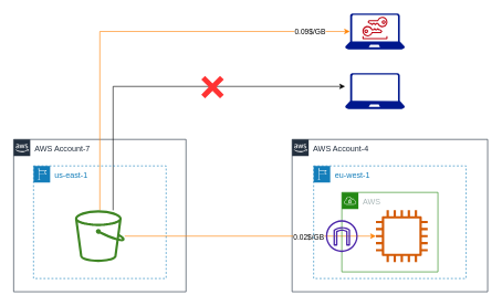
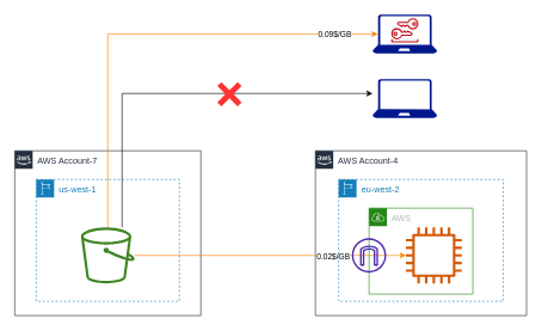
  <mxCell id="0" />
  <mxCell id="1" parent="0" />
  <mxCell id="2" value="AWS Account-4" style="points=[[0,0],[0.25,0],[0.5,0],[0.75,0],[1,0],[1,0.25],[1,0.5],[1,0.75],[1,1],[0.75,1],[0.5,1],[0.25,1],[0,1],[0,0.75],[0,0.5],[0,0.25]];outlineConnect=0;gradientColor=none;html=1;whiteSpace=wrap;fontSize=12;fontStyle=0;container=0;pointerEvents=0;collapsible=0;recursiveResize=0;shape=mxgraph.aws4.group;grIcon=mxgraph.aws4.group_aws_cloud_alt;strokeColor=#232F3E;fillColor=none;verticalAlign=top;align=left;spacingLeft=30;fontColor=#232F3E;dashed=0;" parent="1" vertex="1"><mxGeometry x="440" y="210" width="295" height="230" as="geometry" /></mxCell>
  <mxCell id="3" value="AWS Account-7" style="points=[[0,0],[0.25,0],[0.5,0],[0.75,0],[1,0],[1,0.25],[1,0.5],[1,0.75],[1,1],[0.75,1],[0.5,1],[0.25,1],[0,1],[0,0.75],[0,0.5],[0,0.25]];outlineConnect=0;gradientColor=none;html=1;whiteSpace=wrap;fontSize=12;fontStyle=0;container=0;pointerEvents=0;collapsible=0;recursiveResize=0;shape=mxgraph.aws4.group;grIcon=mxgraph.aws4.group_aws_cloud_alt;strokeColor=#232F3E;fillColor=none;verticalAlign=top;align=left;spacingLeft=30;fontColor=#232F3E;dashed=0;" parent="1" vertex="1"><mxGeometry x="20" y="210" width="260" height="230" as="geometry" /></mxCell>
  <mxCell id="4" value="" style="sketch=0;aspect=fixed;pointerEvents=1;shadow=0;dashed=0;html=1;strokeColor=none;labelPosition=center;verticalLabelPosition=bottom;verticalAlign=top;align=center;fillColor=#00188D;shape=mxgraph.azure.laptop" parent="1" vertex="1"><mxGeometry x="520" y="20" width="90" height="54" as="geometry" /></mxCell>
  <mxCell id="5" value="" style="sketch=0;outlineConnect=0;fontColor=#232F3E;gradientColor=none;fillColor=#BF0816;strokeColor=none;dashed=0;verticalLabelPosition=bottom;verticalAlign=top;align=center;html=1;fontSize=12;fontStyle=0;aspect=fixed;pointerEvents=1;shape=mxgraph.aws4.long_term_security_credential;" parent="1" vertex="1"><mxGeometry x="546" y="25" width="38" height="33.61" as="geometry" /></mxCell>
  <mxCell id="6" style="edgeStyle=orthogonalEdgeStyle;rounded=0;orthogonalLoop=1;jettySize=auto;html=1;strokeColor=#FF8000;" parent="1" source="16" target="17" edge="1"><mxGeometry relative="1" as="geometry" /></mxCell>
  <mxCell id="7" value="0.02$/GB" style="edgeLabel;html=1;align=center;verticalAlign=middle;resizable=0;points=[];" parent="6" vertex="1" connectable="0"><mxGeometry x="0.802" y="-1" relative="1" as="geometry"><mxPoint x="-64" as="offset" /></mxGeometry></mxCell>
  <mxCell id="8" style="edgeStyle=orthogonalEdgeStyle;rounded=0;orthogonalLoop=1;jettySize=auto;html=1;entryX=0.08;entryY=0.5;entryDx=0;entryDy=0;entryPerimeter=0;strokeColor=#FF8000;" parent="1" source="16" target="4" edge="1"><mxGeometry relative="1" as="geometry"><Array as="points"><mxPoint x="150" y="47" /></Array></mxGeometry></mxCell>
  <mxCell id="9" value="0.09$/GB" style="edgeLabel;html=1;align=center;verticalAlign=middle;resizable=0;points=[];" parent="8" vertex="1" connectable="0"><mxGeometry x="0.811" relative="1" as="geometry"><mxPoint as="offset" /></mxGeometry></mxCell>
  <mxCell id="10" value="" style="sketch=0;aspect=fixed;pointerEvents=1;shadow=0;dashed=0;html=1;strokeColor=none;labelPosition=center;verticalLabelPosition=bottom;verticalAlign=top;align=center;fillColor=#00188D;shape=mxgraph.azure.laptop" parent="1" vertex="1"><mxGeometry x="520" y="110" width="90" height="54" as="geometry" /></mxCell>
  <mxCell id="11" style="edgeStyle=orthogonalEdgeStyle;rounded=0;orthogonalLoop=1;jettySize=auto;html=1;entryX=0;entryY=0.37;entryDx=0;entryDy=0;entryPerimeter=0;" parent="1" source="16" target="10" edge="1"><mxGeometry relative="1" as="geometry"><Array as="points"><mxPoint x="170" y="130" /></Array></mxGeometry></mxCell>
  <mxCell id="12" value="" style="shape=cross;whiteSpace=wrap;html=1;rotation=45;aspect=fixed;fillColor=#FF3333;strokeColor=none;" parent="1" vertex="1"><mxGeometry x="300" y="111" width="40" height="40" as="geometry" /></mxCell>
- <mxCell id="13" value="us-east-1" style="points=[[0,0],[0.25,0],[0.5,0],[0.75,0],[1,0],[1,0.25],[1,0.5],[1,0.75],[1,1],[0.75,1],[0.5,1],[0.25,1],[0,1],[0,0.75],[0,0.5],[0,0.25]];outlineConnect=0;gradientColor=none;html=1;whiteSpace=wrap;fontSize=12;fontStyle=0;container=0;pointerEvents=0;collapsible=0;recursiveResize=0;shape=mxgraph.aws4.group;grIcon=mxgraph.aws4.group_region;strokeColor=#147EBA;fillColor=none;verticalAlign=top;align=left;spacingLeft=30;fontColor=#147EBA;dashed=1;" parent="1" vertex="1"><mxGeometry x="50" y="250" width="200" height="170" as="geometry" /></mxCell>
- <mxCell id="14" value="eu-west-1" style="points=[[0,0],[0.25,0],[0.5,0],[0.75,0],[1,0],[1,0.25],[1,0.5],[1,0.75],[1,1],[0.75,1],[0.5,1],[0.25,1],[0,1],[0,0.75],[0,0.5],[0,0.25]];outlineConnect=0;gradientColor=none;html=1;whiteSpace=wrap;fontSize=12;fontStyle=0;container=0;pointerEvents=0;collapsible=0;recursiveResize=0;shape=mxgraph.aws4.group;grIcon=mxgraph.aws4.group_region;strokeColor=#147EBA;fillColor=none;verticalAlign=top;align=left;spacingLeft=30;fontColor=#147EBA;dashed=1;" parent="1" vertex="1"><mxGeometry x="472.5" y="250" width="230" height="170" as="geometry" /></mxCell>
+ <mxCell id="13" value="us-west-1" style="points=[[0,0],[0.25,0],[0.5,0],[0.75,0],[1,0],[1,0.25],[1,0.5],[1,0.75],[1,1],[0.75,1],[0.5,1],[0.25,1],[0,1],[0,0.75],[0,0.5],[0,0.25]];outlineConnect=0;gradientColor=none;html=1;whiteSpace=wrap;fontSize=12;fontStyle=0;container=0;pointerEvents=0;collapsible=0;recursiveResize=0;shape=mxgraph.aws4.group;grIcon=mxgraph.aws4.group_region;strokeColor=#147EBA;fillColor=none;verticalAlign=top;align=left;spacingLeft=30;fontColor=#147EBA;dashed=1;" parent="1" vertex="1"><mxGeometry x="50" y="250" width="200" height="170" as="geometry" /></mxCell>
+ <mxCell id="14" value="eu-west-2" style="points=[[0,0],[0.25,0],[0.5,0],[0.75,0],[1,0],[1,0.25],[1,0.5],[1,0.75],[1,1],[0.75,1],[0.5,1],[0.25,1],[0,1],[0,0.75],[0,0.5],[0,0.25]];outlineConnect=0;gradientColor=none;html=1;whiteSpace=wrap;fontSize=12;fontStyle=0;container=0;pointerEvents=0;collapsible=0;recursiveResize=0;shape=mxgraph.aws4.group;grIcon=mxgraph.aws4.group_region;strokeColor=#147EBA;fillColor=none;verticalAlign=top;align=left;spacingLeft=30;fontColor=#147EBA;dashed=1;" parent="1" vertex="1"><mxGeometry x="472.5" y="250" width="230" height="170" as="geometry" /></mxCell>
  <mxCell id="15" value="AWS" style="points=[[0,0],[0.25,0],[0.5,0],[0.75,0],[1,0],[1,0.25],[1,0.5],[1,0.75],[1,1],[0.75,1],[0.5,1],[0.25,1],[0,1],[0,0.75],[0,0.5],[0,0.25]];outlineConnect=0;gradientColor=none;html=1;whiteSpace=wrap;fontSize=12;fontStyle=0;container=0;pointerEvents=0;collapsible=0;recursiveResize=0;shape=mxgraph.aws4.group;grIcon=mxgraph.aws4.group_vpc;strokeColor=#248814;fillColor=none;verticalAlign=top;align=left;spacingLeft=30;fontColor=#AAB7B8;dashed=0;" parent="1" vertex="1"><mxGeometry x="515" y="290" width="145" height="120" as="geometry" /></mxCell>
  <mxCell id="16" value="" style="sketch=0;outlineConnect=0;fontColor=#232F3E;gradientColor=none;fillColor=#3F8624;strokeColor=none;dashed=0;verticalLabelPosition=bottom;verticalAlign=top;align=center;html=1;fontSize=12;fontStyle=0;aspect=fixed;pointerEvents=1;shape=mxgraph.aws4.bucket;" parent="1" vertex="1"><mxGeometry x="112.5" y="317" width="75" height="78" as="geometry" /></mxCell>
  <mxCell id="17" value="" style="sketch=0;outlineConnect=0;fontColor=#232F3E;gradientColor=none;fillColor=#D45B07;strokeColor=none;dashed=0;verticalLabelPosition=bottom;verticalAlign=top;align=center;html=1;fontSize=12;fontStyle=0;aspect=fixed;pointerEvents=1;shape=mxgraph.aws4.instance2;" parent="1" vertex="1"><mxGeometry x="566.5" y="317" width="78" height="78" as="geometry" /></mxCell>
  <mxCell id="18" value="" style="sketch=0;outlineConnect=0;fontColor=#232F3E;gradientColor=none;fillColor=#4D27AA;strokeColor=none;dashed=0;verticalLabelPosition=bottom;verticalAlign=top;align=center;html=1;fontSize=12;fontStyle=0;aspect=fixed;pointerEvents=1;shape=mxgraph.aws4.internet_gateway;" parent="1" vertex="1"><mxGeometry x="491" y="332" width="48" height="48" as="geometry" /></mxCell>
